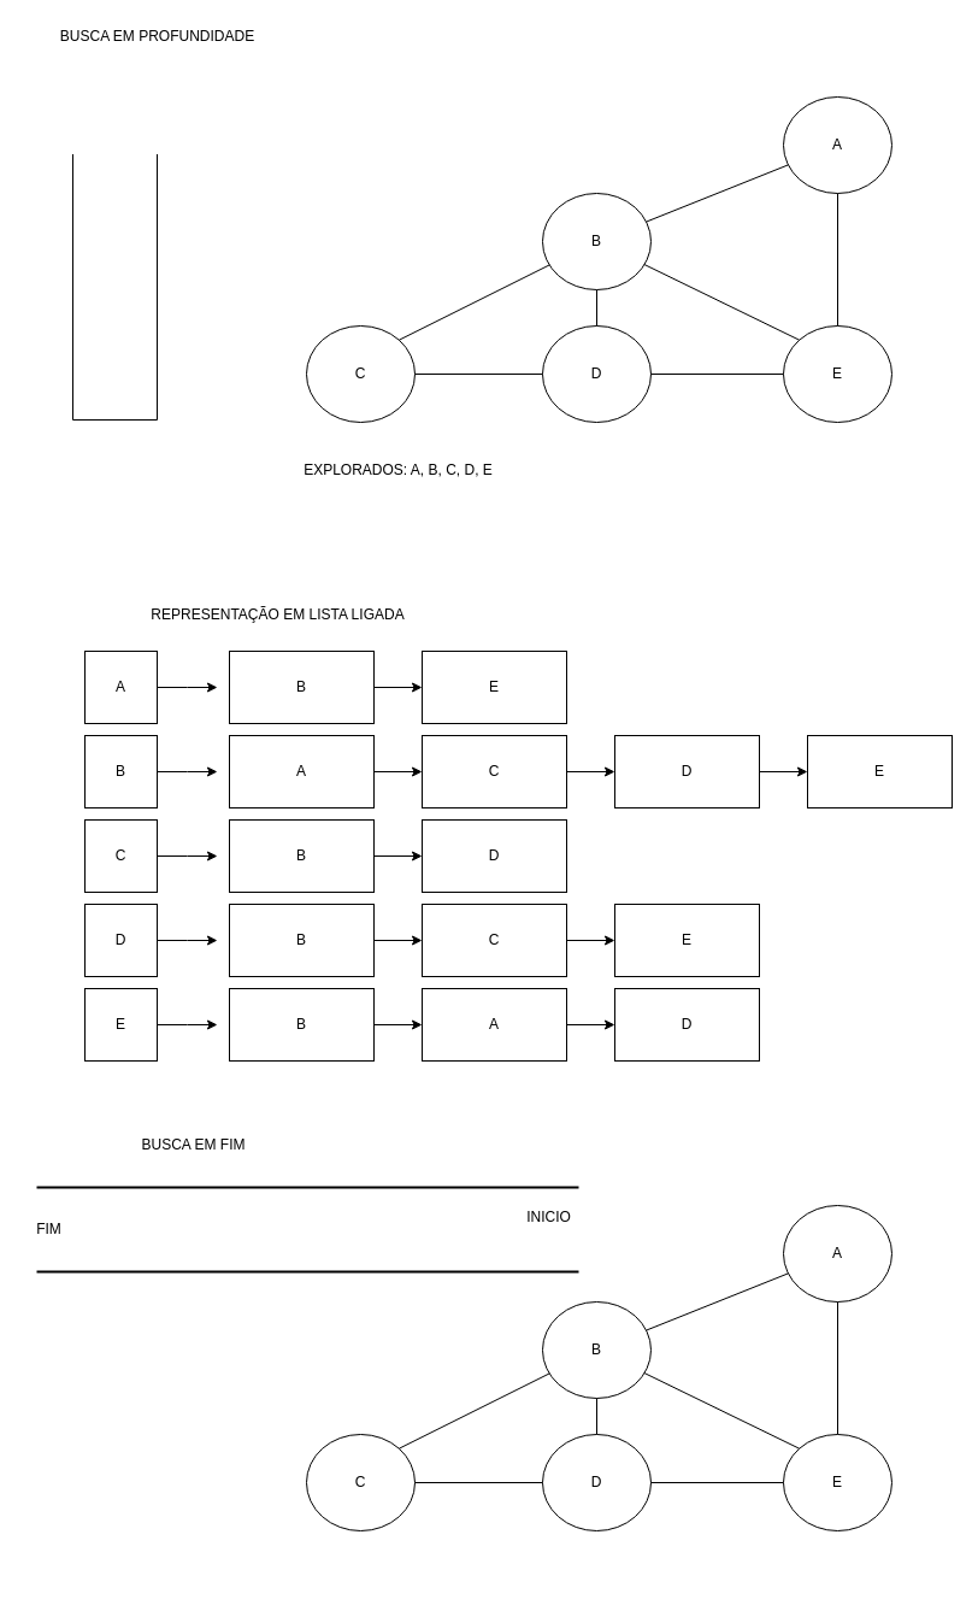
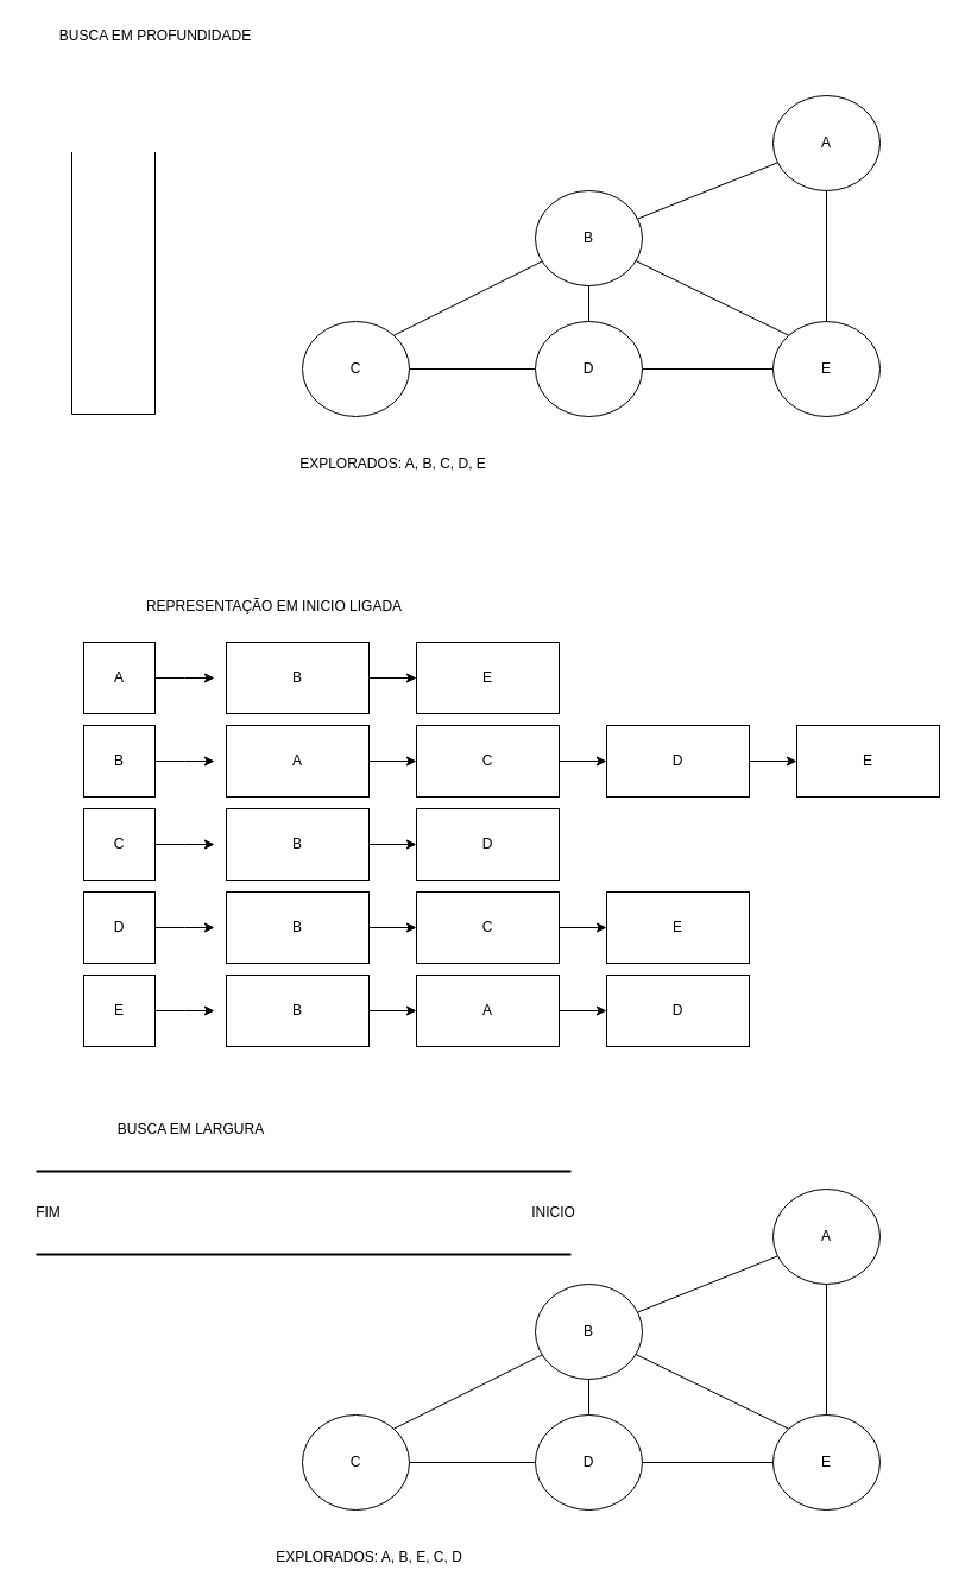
  <mxCell id="0" />
  <mxCell id="1" parent="0" />
  <mxCell id="2" value="A" style="ellipse;whiteSpace=wrap;html=1;" vertex="1" parent="1"><mxGeometry x="650" y="80" width="90" height="80" as="geometry" /></mxCell>
  <mxCell id="3" value="B" style="ellipse;whiteSpace=wrap;html=1;" vertex="1" parent="1"><mxGeometry x="450" y="160" width="90" height="80" as="geometry" /></mxCell>
  <mxCell id="4" value="D" style="ellipse;whiteSpace=wrap;html=1;" vertex="1" parent="1"><mxGeometry x="450" y="270" width="90" height="80" as="geometry" /></mxCell>
  <mxCell id="5" value="E" style="ellipse;whiteSpace=wrap;html=1;" vertex="1" parent="1"><mxGeometry x="650" y="270" width="90" height="80" as="geometry" /></mxCell>
  <mxCell id="6" value="C" style="ellipse;whiteSpace=wrap;html=1;" vertex="1" parent="1"><mxGeometry x="254" y="270" width="90" height="80" as="geometry" /></mxCell>
  <mxCell id="7" value="" style="endArrow=none;html=1;" edge="1" parent="1" source="2" target="3"><mxGeometry width="50" height="50" relative="1" as="geometry"><mxPoint x="410" y="320" as="sourcePoint" /><mxPoint x="460" y="270" as="targetPoint" /><Array as="points" /></mxGeometry></mxCell>
  <mxCell id="8" value="" style="endArrow=none;html=1;entryX=1;entryY=0;entryDx=0;entryDy=0;" edge="1" parent="1" source="3" target="6"><mxGeometry width="50" height="50" relative="1" as="geometry"><mxPoint x="410" y="320" as="sourcePoint" /><mxPoint x="460" y="270" as="targetPoint" /></mxGeometry></mxCell>
  <mxCell id="9" value="" style="endArrow=none;html=1;exitX=0.5;exitY=0;exitDx=0;exitDy=0;entryX=0.5;entryY=1;entryDx=0;entryDy=0;" edge="1" parent="1" source="4" target="3"><mxGeometry width="50" height="50" relative="1" as="geometry"><mxPoint x="410" y="320" as="sourcePoint" /><mxPoint x="720" y="200" as="targetPoint" /></mxGeometry></mxCell>
  <mxCell id="10" value="" style="endArrow=none;html=1;exitX=0;exitY=0;exitDx=0;exitDy=0;" edge="1" parent="1" source="5" target="3"><mxGeometry width="50" height="50" relative="1" as="geometry"><mxPoint x="410" y="320" as="sourcePoint" /><mxPoint x="460" y="270" as="targetPoint" /></mxGeometry></mxCell>
  <mxCell id="11" value="" style="endArrow=none;html=1;entryX=0.5;entryY=1;entryDx=0;entryDy=0;" edge="1" parent="1" source="5" target="2"><mxGeometry width="50" height="50" relative="1" as="geometry"><mxPoint x="410" y="320" as="sourcePoint" /><mxPoint x="460" y="270" as="targetPoint" /></mxGeometry></mxCell>
  <mxCell id="12" value="" style="endArrow=none;html=1;exitX=1;exitY=0.5;exitDx=0;exitDy=0;entryX=0;entryY=0.5;entryDx=0;entryDy=0;" edge="1" parent="1" source="6" target="4"><mxGeometry width="50" height="50" relative="1" as="geometry"><mxPoint x="410" y="320" as="sourcePoint" /><mxPoint x="460" y="270" as="targetPoint" /></mxGeometry></mxCell>
  <mxCell id="13" value="" style="endArrow=none;html=1;exitX=1;exitY=0.5;exitDx=0;exitDy=0;entryX=0;entryY=0.5;entryDx=0;entryDy=0;" edge="1" parent="1" source="4" target="5"><mxGeometry width="50" height="50" relative="1" as="geometry"><mxPoint x="410" y="320" as="sourcePoint" /><mxPoint x="460" y="270" as="targetPoint" /></mxGeometry></mxCell>
  <mxCell id="14" value="" style="shape=partialRectangle;whiteSpace=wrap;html=1;bottom=1;right=1;left=1;top=0;fillColor=none;routingCenterX=-0.5;" vertex="1" parent="1"><mxGeometry x="60" y="128" width="70" height="220" as="geometry" /></mxCell>
  <mxCell id="15" style="edgeStyle=orthogonalEdgeStyle;rounded=0;orthogonalLoop=1;jettySize=auto;html=1;exitX=1;exitY=0.5;exitDx=0;exitDy=0;" edge="1" parent="1" source="16"><mxGeometry relative="1" as="geometry"><mxPoint x="180" y="570" as="targetPoint" /></mxGeometry></mxCell>
  <mxCell id="16" value="A" style="rounded=0;whiteSpace=wrap;html=1;" vertex="1" parent="1"><mxGeometry x="70" y="540" width="60" height="60" as="geometry" /></mxCell>
  <mxCell id="17" style="edgeStyle=orthogonalEdgeStyle;rounded=0;orthogonalLoop=1;jettySize=auto;html=1;exitX=1;exitY=0.5;exitDx=0;exitDy=0;" edge="1" parent="1" source="18"><mxGeometry relative="1" as="geometry"><mxPoint x="180" y="850" as="targetPoint" /></mxGeometry></mxCell>
  <mxCell id="18" value="E" style="rounded=0;whiteSpace=wrap;html=1;" vertex="1" parent="1"><mxGeometry x="70" y="820" width="60" height="60" as="geometry" /></mxCell>
  <mxCell id="19" style="edgeStyle=orthogonalEdgeStyle;rounded=0;orthogonalLoop=1;jettySize=auto;html=1;exitX=1;exitY=0.5;exitDx=0;exitDy=0;" edge="1" parent="1" source="20"><mxGeometry relative="1" as="geometry"><mxPoint x="180" y="780" as="targetPoint" /></mxGeometry></mxCell>
  <mxCell id="20" value="D" style="rounded=0;whiteSpace=wrap;html=1;" vertex="1" parent="1"><mxGeometry x="70" y="750" width="60" height="60" as="geometry" /></mxCell>
  <mxCell id="21" style="edgeStyle=orthogonalEdgeStyle;rounded=0;orthogonalLoop=1;jettySize=auto;html=1;exitX=1;exitY=0.5;exitDx=0;exitDy=0;" edge="1" parent="1" source="22"><mxGeometry relative="1" as="geometry"><mxPoint x="180" y="710" as="targetPoint" /></mxGeometry></mxCell>
  <mxCell id="22" value="C" style="rounded=0;whiteSpace=wrap;html=1;" vertex="1" parent="1"><mxGeometry x="70" y="680" width="60" height="60" as="geometry" /></mxCell>
  <mxCell id="23" style="edgeStyle=orthogonalEdgeStyle;rounded=0;orthogonalLoop=1;jettySize=auto;html=1;exitX=1;exitY=0.5;exitDx=0;exitDy=0;" edge="1" parent="1" source="24"><mxGeometry relative="1" as="geometry"><mxPoint x="180" y="640" as="targetPoint" /></mxGeometry></mxCell>
  <mxCell id="24" value="B" style="rounded=0;whiteSpace=wrap;html=1;" vertex="1" parent="1"><mxGeometry x="70" y="610" width="60" height="60" as="geometry" /></mxCell>
  <mxCell id="25" style="edgeStyle=orthogonalEdgeStyle;rounded=0;orthogonalLoop=1;jettySize=auto;html=1;exitX=1;exitY=0.5;exitDx=0;exitDy=0;entryX=0;entryY=0.5;entryDx=0;entryDy=0;" edge="1" parent="1" source="26" target="27"><mxGeometry relative="1" as="geometry" /></mxCell>
  <mxCell id="26" value="B" style="rounded=0;whiteSpace=wrap;html=1;" vertex="1" parent="1"><mxGeometry x="190" y="540" width="120" height="60" as="geometry" /></mxCell>
  <mxCell id="27" value="E" style="rounded=0;whiteSpace=wrap;html=1;" vertex="1" parent="1"><mxGeometry x="350" y="540" width="120" height="60" as="geometry" /></mxCell>
  <mxCell id="28" style="edgeStyle=orthogonalEdgeStyle;rounded=0;orthogonalLoop=1;jettySize=auto;html=1;exitX=1;exitY=0.5;exitDx=0;exitDy=0;entryX=0;entryY=0.5;entryDx=0;entryDy=0;" edge="1" parent="1" source="29" target="31"><mxGeometry relative="1" as="geometry" /></mxCell>
  <mxCell id="29" value="A" style="rounded=0;whiteSpace=wrap;html=1;" vertex="1" parent="1"><mxGeometry x="190" y="610" width="120" height="60" as="geometry" /></mxCell>
  <mxCell id="30" style="edgeStyle=orthogonalEdgeStyle;rounded=0;orthogonalLoop=1;jettySize=auto;html=1;exitX=1;exitY=0.5;exitDx=0;exitDy=0;entryX=0;entryY=0.5;entryDx=0;entryDy=0;" edge="1" parent="1" source="31" target="45"><mxGeometry relative="1" as="geometry" /></mxCell>
  <mxCell id="31" value="C&lt;span style=&quot;color: rgba(0 , 0 , 0 , 0) ; font-family: monospace ; font-size: 0px&quot;&gt;%3CmxGraphModel%3E%3Croot%3E%3CmxCell%20id%3D%220%22%2F%3E%3CmxCell%20id%3D%221%22%20parent%3D%220%22%2F%3E%3CmxCell%20id%3D%222%22%20style%3D%22edgeStyle%3DorthogonalEdgeStyle%3Brounded%3D0%3BorthogonalLoop%3D1%3BjettySize%3Dauto%3Bhtml%3D1%3BexitX%3D1%3BexitY%3D0.5%3BexitDx%3D0%3BexitDy%3D0%3BentryX%3D0%3BentryY%3D0.5%3BentryDx%3D0%3BentryDy%3D0%3B%22%20edge%3D%221%22%20source%3D%223%22%20target%3D%224%22%20parent%3D%221%22%3E%3CmxGeometry%20relative%3D%221%22%20as%3D%22geometry%22%2F%3E%3C%2FmxCell%3E%3CmxCell%20id%3D%223%22%20value%3D%22B%22%20style%3D%22rounded%3D0%3BwhiteSpace%3Dwrap%3Bhtml%3D1%3B%22%20vertex%3D%221%22%20parent%3D%221%22%3E%3CmxGeometry%20x%3D%22170%22%20y%3D%22480%22%20width%3D%22120%22%20height%3D%2260%22%20as%3D%22geometry%22%2F%3E%3C%2FmxCell%3E%3CmxCell%20id%3D%224%22%20value%3D%22E%22%20style%3D%22rounded%3D0%3BwhiteSpace%3Dwrap%3Bhtml%3D1%3B%22%20vertex%3D%221%22%20parent%3D%221%22%3E%3CmxGeometry%20x%3D%22330%22%20y%3D%22480%22%20width%3D%22120%22%20height%3D%2260%22%20as%3D%22geometry%22%2F%3E%3C%2FmxCell%3E%3C%2Froot%3E%3C%2FmxGraphModel%3E&lt;/span&gt;&lt;span style=&quot;color: rgba(0 , 0 , 0 , 0) ; font-family: monospace ; font-size: 0px&quot;&gt;%3CmxGraphModel%3E%3Croot%3E%3CmxCell%20id%3D%220%22%2F%3E%3CmxCell%20id%3D%221%22%20parent%3D%220%22%2F%3E%3CmxCell%20id%3D%222%22%20style%3D%22edgeStyle%3DorthogonalEdgeStyle%3Brounded%3D0%3BorthogonalLoop%3D1%3BjettySize%3Dauto%3Bhtml%3D1%3BexitX%3D1%3BexitY%3D0.5%3BexitDx%3D0%3BexitDy%3D0%3BentryX%3D0%3BentryY%3D0.5%3BentryDx%3D0%3BentryDy%3D0%3B%22%20edge%3D%221%22%20source%3D%223%22%20target%3D%224%22%20parent%3D%221%22%3E%3CmxGeometry%20relative%3D%221%22%20as%3D%22geometry%22%2F%3E%3C%2FmxCell%3E%3CmxCell%20id%3D%223%22%20value%3D%22B%22%20style%3D%22rounded%3D0%3BwhiteSpace%3Dwrap%3Bhtml%3D1%3B%22%20vertex%3D%221%22%20parent%3D%221%22%3E%3CmxGeometry%20x%3D%22170%22%20y%3D%22480%22%20width%3D%22120%22%20height%3D%2260%22%20as%3D%22geometry%22%2F%3E%3C%2FmxCell%3E%3CmxCell%20id%3D%224%22%20value%3D%22E%22%20style%3D%22rounded%3D0%3BwhiteSpace%3Dwrap%3Bhtml%3D1%3B%22%20vertex%3D%221%22%20parent%3D%221%22%3E%3CmxGeometry%20x%3D%22330%22%20y%3D%22480%22%20width%3D%22120%22%20height%3D%2260%22%20as%3D%22geometry%22%2F%3E%3C%2FmxCell%3E%3C%2Froot%3E%3C%2FmxGraphModel%3E&lt;/span&gt;" style="rounded=0;whiteSpace=wrap;html=1;" vertex="1" parent="1"><mxGeometry x="350" y="610" width="120" height="60" as="geometry" /></mxCell>
  <mxCell id="32" style="edgeStyle=orthogonalEdgeStyle;rounded=0;orthogonalLoop=1;jettySize=auto;html=1;exitX=1;exitY=0.5;exitDx=0;exitDy=0;entryX=0;entryY=0.5;entryDx=0;entryDy=0;" edge="1" parent="1" source="33" target="34"><mxGeometry relative="1" as="geometry" /></mxCell>
  <mxCell id="33" value="B" style="rounded=0;whiteSpace=wrap;html=1;" vertex="1" parent="1"><mxGeometry x="190" y="680" width="120" height="60" as="geometry" /></mxCell>
  <mxCell id="34" value="D" style="rounded=0;whiteSpace=wrap;html=1;" vertex="1" parent="1"><mxGeometry x="350" y="680" width="120" height="60" as="geometry" /></mxCell>
  <mxCell id="35" style="edgeStyle=orthogonalEdgeStyle;rounded=0;orthogonalLoop=1;jettySize=auto;html=1;exitX=1;exitY=0.5;exitDx=0;exitDy=0;entryX=0;entryY=0.5;entryDx=0;entryDy=0;" edge="1" parent="1" source="36" target="38"><mxGeometry relative="1" as="geometry" /></mxCell>
  <mxCell id="36" value="B" style="rounded=0;whiteSpace=wrap;html=1;" vertex="1" parent="1"><mxGeometry x="190" y="820" width="120" height="60" as="geometry" /></mxCell>
  <mxCell id="37" style="edgeStyle=orthogonalEdgeStyle;rounded=0;orthogonalLoop=1;jettySize=auto;html=1;exitX=1;exitY=0.5;exitDx=0;exitDy=0;entryX=0;entryY=0.5;entryDx=0;entryDy=0;" edge="1" parent="1" source="38" target="48"><mxGeometry relative="1" as="geometry" /></mxCell>
  <mxCell id="38" value="A" style="rounded=0;whiteSpace=wrap;html=1;" vertex="1" parent="1"><mxGeometry x="350" y="820" width="120" height="60" as="geometry" /></mxCell>
  <mxCell id="39" style="edgeStyle=orthogonalEdgeStyle;rounded=0;orthogonalLoop=1;jettySize=auto;html=1;exitX=1;exitY=0.5;exitDx=0;exitDy=0;entryX=0;entryY=0.5;entryDx=0;entryDy=0;" edge="1" parent="1" source="40" target="42"><mxGeometry relative="1" as="geometry" /></mxCell>
  <mxCell id="40" value="B" style="rounded=0;whiteSpace=wrap;html=1;" vertex="1" parent="1"><mxGeometry x="190" y="750" width="120" height="60" as="geometry" /></mxCell>
  <mxCell id="41" style="edgeStyle=orthogonalEdgeStyle;rounded=0;orthogonalLoop=1;jettySize=auto;html=1;exitX=1;exitY=0.5;exitDx=0;exitDy=0;entryX=0;entryY=0.5;entryDx=0;entryDy=0;" edge="1" parent="1" source="42" target="47"><mxGeometry relative="1" as="geometry" /></mxCell>
  <mxCell id="42" value="C" style="rounded=0;whiteSpace=wrap;html=1;" vertex="1" parent="1"><mxGeometry x="350" y="750" width="120" height="60" as="geometry" /></mxCell>
  <mxCell id="43" value="EXPLORADOS: A, B, C, D, E" style="text;html=1;align=center;verticalAlign=middle;resizable=0;points=[];autosize=1;" vertex="1" parent="1"><mxGeometry x="245" y="380" width="170" height="20" as="geometry" /></mxCell>
  <mxCell id="44" style="edgeStyle=orthogonalEdgeStyle;rounded=0;orthogonalLoop=1;jettySize=auto;html=1;exitX=1;exitY=0.5;exitDx=0;exitDy=0;entryX=0;entryY=0.5;entryDx=0;entryDy=0;" edge="1" parent="1" source="45" target="46"><mxGeometry relative="1" as="geometry" /></mxCell>
  <mxCell id="45" value="D" style="rounded=0;whiteSpace=wrap;html=1;" vertex="1" parent="1"><mxGeometry x="510" y="610" width="120" height="60" as="geometry" /></mxCell>
  <mxCell id="46" value="E" style="rounded=0;whiteSpace=wrap;html=1;" vertex="1" parent="1"><mxGeometry x="670" y="610" width="120" height="60" as="geometry" /></mxCell>
  <mxCell id="47" value="E" style="rounded=0;whiteSpace=wrap;html=1;" vertex="1" parent="1"><mxGeometry x="510" y="750" width="120" height="60" as="geometry" /></mxCell>
  <mxCell id="48" value="D" style="rounded=0;whiteSpace=wrap;html=1;" vertex="1" parent="1"><mxGeometry x="510" y="820" width="120" height="60" as="geometry" /></mxCell>
- <mxCell id="49" value="REPRESENTAÇÃO EM LISTA LIGADA" style="text;html=1;align=center;verticalAlign=middle;resizable=0;points=[];autosize=1;" vertex="1" parent="1"><mxGeometry x="115" y="500" width="230" height="20" as="geometry" /></mxCell>
+ <mxCell id="49" value="REPRESENTAÇÃO EM INICIO LIGADA" style="text;html=1;align=center;verticalAlign=middle;resizable=0;points=[];autosize=1;" vertex="1" parent="1"><mxGeometry x="115" y="500" width="230" height="20" as="geometry" /></mxCell>
  <mxCell id="50" value="BUSCA EM PROFUNDIDADE" style="text;html=1;align=center;verticalAlign=middle;resizable=0;points=[];autosize=1;" vertex="1" parent="1"><mxGeometry x="40" y="20" width="180" height="20" as="geometry" /></mxCell>
  <mxCell id="51" value="A" style="ellipse;whiteSpace=wrap;html=1;" vertex="1" parent="1"><mxGeometry x="650" y="1000" width="90" height="80" as="geometry" /></mxCell>
  <mxCell id="52" value="B" style="ellipse;whiteSpace=wrap;html=1;" vertex="1" parent="1"><mxGeometry x="450" y="1080" width="90" height="80" as="geometry" /></mxCell>
  <mxCell id="53" value="D" style="ellipse;whiteSpace=wrap;html=1;" vertex="1" parent="1"><mxGeometry x="450" y="1190" width="90" height="80" as="geometry" /></mxCell>
  <mxCell id="54" value="E" style="ellipse;whiteSpace=wrap;html=1;" vertex="1" parent="1"><mxGeometry x="650" y="1190" width="90" height="80" as="geometry" /></mxCell>
  <mxCell id="55" value="C" style="ellipse;whiteSpace=wrap;html=1;" vertex="1" parent="1"><mxGeometry x="254" y="1190" width="90" height="80" as="geometry" /></mxCell>
  <mxCell id="56" value="" style="endArrow=none;html=1;" edge="1" parent="1" source="51" target="52"><mxGeometry width="50" height="50" relative="1" as="geometry"><mxPoint x="410" y="1240" as="sourcePoint" /><mxPoint x="460" y="1190" as="targetPoint" /><Array as="points" /></mxGeometry></mxCell>
  <mxCell id="57" value="" style="endArrow=none;html=1;entryX=1;entryY=0;entryDx=0;entryDy=0;" edge="1" parent="1" source="52" target="55"><mxGeometry width="50" height="50" relative="1" as="geometry"><mxPoint x="410" y="1240" as="sourcePoint" /><mxPoint x="460" y="1190" as="targetPoint" /></mxGeometry></mxCell>
  <mxCell id="58" value="" style="endArrow=none;html=1;exitX=0.5;exitY=0;exitDx=0;exitDy=0;entryX=0.5;entryY=1;entryDx=0;entryDy=0;" edge="1" parent="1" source="53" target="52"><mxGeometry width="50" height="50" relative="1" as="geometry"><mxPoint x="410" y="1240" as="sourcePoint" /><mxPoint x="720" y="1120" as="targetPoint" /></mxGeometry></mxCell>
  <mxCell id="59" value="" style="endArrow=none;html=1;exitX=0;exitY=0;exitDx=0;exitDy=0;" edge="1" parent="1" source="54" target="52"><mxGeometry width="50" height="50" relative="1" as="geometry"><mxPoint x="410" y="1240" as="sourcePoint" /><mxPoint x="460" y="1190" as="targetPoint" /></mxGeometry></mxCell>
  <mxCell id="60" value="" style="endArrow=none;html=1;entryX=0.5;entryY=1;entryDx=0;entryDy=0;" edge="1" parent="1" source="54" target="51"><mxGeometry width="50" height="50" relative="1" as="geometry"><mxPoint x="410" y="1240" as="sourcePoint" /><mxPoint x="460" y="1190" as="targetPoint" /></mxGeometry></mxCell>
  <mxCell id="61" value="" style="endArrow=none;html=1;exitX=1;exitY=0.5;exitDx=0;exitDy=0;entryX=0;entryY=0.5;entryDx=0;entryDy=0;" edge="1" parent="1" source="55" target="53"><mxGeometry width="50" height="50" relative="1" as="geometry"><mxPoint x="410" y="1240" as="sourcePoint" /><mxPoint x="460" y="1190" as="targetPoint" /></mxGeometry></mxCell>
  <mxCell id="62" value="" style="endArrow=none;html=1;exitX=1;exitY=0.5;exitDx=0;exitDy=0;entryX=0;entryY=0.5;entryDx=0;entryDy=0;" edge="1" parent="1" source="53" target="54"><mxGeometry width="50" height="50" relative="1" as="geometry"><mxPoint x="410" y="1240" as="sourcePoint" /><mxPoint x="460" y="1190" as="targetPoint" /></mxGeometry></mxCell>
- <mxCell id="63" value="BUSCA EM FIM&lt;br&gt;" style="text;html=1;align=center;verticalAlign=middle;resizable=0;points=[];autosize=1;" vertex="1" parent="1"><mxGeometry x="90" y="940" width="140" height="20" as="geometry" /></mxCell>
+ <mxCell id="63" value="BUSCA EM LARGURA&lt;br&gt;" style="text;html=1;align=center;verticalAlign=middle;resizable=0;points=[];autosize=1;" vertex="1" parent="1"><mxGeometry x="90" y="940" width="140" height="20" as="geometry" /></mxCell>
  <mxCell id="64" value="" style="line;strokeWidth=2;html=1;" vertex="1" parent="1"><mxGeometry x="30" y="980" width="450" height="10" as="geometry" /></mxCell>
  <mxCell id="65" value="" style="line;strokeWidth=2;html=1;" vertex="1" parent="1"><mxGeometry x="30" y="1050" width="450" height="10" as="geometry" /></mxCell>
  <mxCell id="66" value="FIM" style="text;html=1;align=center;verticalAlign=middle;resizable=0;points=[];autosize=1;" vertex="1" parent="1"><mxGeometry y="1010" width="40" height="20" as="geometry" x="20" /></mxCell>
- <mxCell id="67" value="INICIO" style="text;html=1;align=center;verticalAlign=middle;resizable=0;points=[];autosize=1;" vertex="1" parent="1"><mxGeometry x="430" y="1000" width="50" height="20" as="geometry" /></mxCell>
+ <mxCell id="67" value="INICIO" style="text;html=1;align=center;verticalAlign=middle;resizable=0;points=[];autosize=1;" vertex="1" parent="1"><mxGeometry x="440" y="1010" width="50" height="20" as="geometry" /></mxCell>
+ <mxCell id="68" value="EXPLORADOS: A, B, E, C, D" style="text;html=1;align=center;verticalAlign=middle;resizable=0;points=[];autosize=1;" vertex="1" parent="1"><mxGeometry x="225" y="1300" width="170" height="20" as="geometry" /></mxCell>
